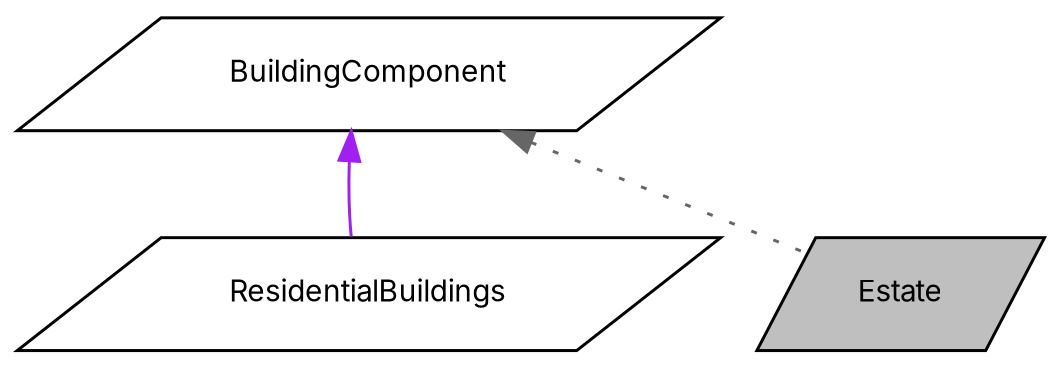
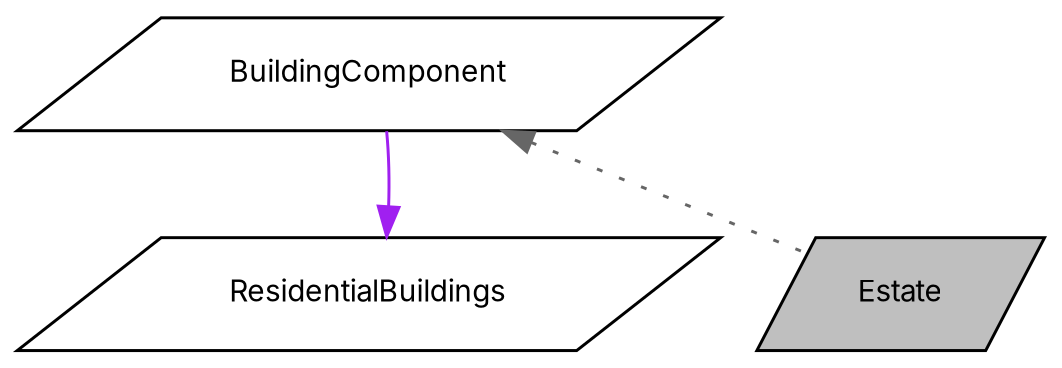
  digraph {
    fontname=Inter
    node [color=black fillcolor=white fontname=Inter fontsize=10 shape=parallelogram style=filled]
    edge [dir=back fontname=Inter fontsize=10 labelfontname=Helvetica labelfontsize=10]
    n1 [fillcolor=grey75 fontcolor=black height=0.2 label=Estate width=0.4]
    n2 [height=0.2 label=ResidentialBuildings width=0.4]
    n3 [height=0.2 label=BuildingComponent width=0.4]
    n3 -> n1 [color=gray40 style=dotted]
-   n3 -> n2 [color=purple style=solid]
+   n2 -> n3 [color=purple style=solid]
  }
